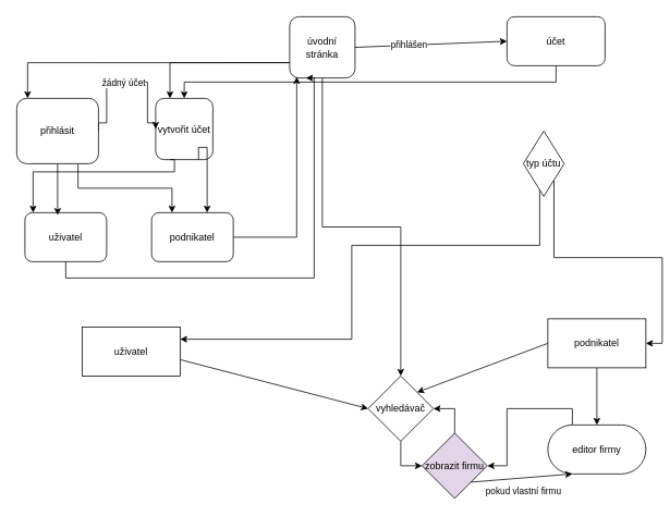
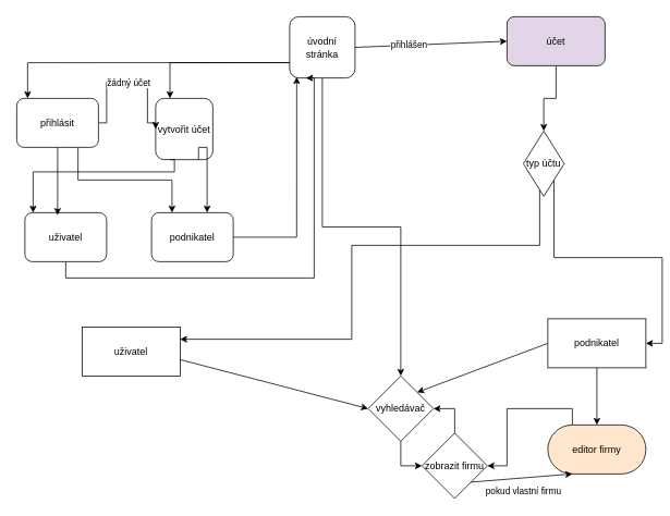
  <mxCell id="0" />
  <mxCell id="1" parent="0" />
  <mxCell id="2" style="edgeStyle=orthogonalEdgeStyle;rounded=0;orthogonalLoop=1;jettySize=auto;html=1;exitX=0;exitY=0.75;exitDx=0;exitDy=0;entryX=0.25;entryY=0;entryDx=0;entryDy=0;" edge="1" parent="1" source="4" target="5"><mxGeometry relative="1" as="geometry" /></mxCell>
  <mxCell id="3" style="edgeStyle=orthogonalEdgeStyle;rounded=0;orthogonalLoop=1;jettySize=auto;html=1;exitX=0.5;exitY=1;exitDx=0;exitDy=0;" edge="1" parent="1" source="4" target="21"><mxGeometry relative="1" as="geometry" /></mxCell>
  <mxCell id="4" value="úvodní stránka" style="rounded=1;whiteSpace=wrap;html=1;" vertex="1" parent="1"><mxGeometry x="354" y="20" width="80" height="75" as="geometry" /></mxCell>
  <mxCell id="5" value="vytvořit účet" style="rounded=1;whiteSpace=wrap;html=1;" vertex="1" parent="1"><mxGeometry x="190" y="120" width="70" height="75" as="geometry" /></mxCell>
  <mxCell id="6" style="edgeStyle=orthogonalEdgeStyle;rounded=0;orthogonalLoop=1;jettySize=auto;html=1;exitX=1;exitY=0.5;exitDx=0;exitDy=0;entryX=0;entryY=0.5;entryDx=0;entryDy=0;" edge="1" parent="1" source="9" target="5"><mxGeometry relative="1" as="geometry"><Array as="points"><mxPoint x="130" y="150" /><mxPoint x="130" y="100" /><mxPoint x="180" y="100" /><mxPoint x="180" y="150" /></Array></mxGeometry></mxCell>
  <mxCell id="7" value="žádný účet" style="edgeLabel;html=1;align=center;verticalAlign=middle;resizable=0;points=[];" vertex="1" connectable="0" parent="6"><mxGeometry x="-0.156" relative="1" as="geometry"><mxPoint x="11" as="offset" /></mxGeometry></mxCell>
  <mxCell id="8" style="edgeStyle=orthogonalEdgeStyle;rounded=0;orthogonalLoop=1;jettySize=auto;html=1;exitX=0.75;exitY=1;exitDx=0;exitDy=0;entryX=0.25;entryY=0;entryDx=0;entryDy=0;" edge="1" parent="1" source="9" target="11"><mxGeometry relative="1" as="geometry" /></mxCell>
- <mxCell id="9" value="přihlásit" style="rounded=1;whiteSpace=wrap;html=1;" vertex="1" parent="1"><mxGeometry x="20" y="120" width="100" height="80" as="geometry" /></mxCell>
+ <mxCell id="9" value="přihlásit" style="rounded=1;whiteSpace=wrap;html=1;" vertex="1" parent="1"><mxGeometry x="20" y="120" width="100" height="60" as="geometry" /></mxCell>
  <mxCell id="10" style="edgeStyle=orthogonalEdgeStyle;rounded=0;orthogonalLoop=1;jettySize=auto;html=1;exitX=0;exitY=0.75;exitDx=0;exitDy=0;entryX=0.133;entryY=0;entryDx=0;entryDy=0;entryPerimeter=0;" edge="1" parent="1" source="4" target="9"><mxGeometry relative="1" as="geometry" /></mxCell>
  <mxCell id="11" value="podnikatel" style="rounded=1;whiteSpace=wrap;html=1;" vertex="1" parent="1"><mxGeometry x="185" y="260" width="100" height="60" as="geometry" /></mxCell>
  <mxCell id="12" style="edgeStyle=orthogonalEdgeStyle;rounded=0;orthogonalLoop=1;jettySize=auto;html=1;entryX=0.25;entryY=1;entryDx=0;entryDy=0;exitX=0.5;exitY=1;exitDx=0;exitDy=0;" edge="1" parent="1" source="13" target="4"><mxGeometry relative="1" as="geometry"><mxPoint x="70" y="340" as="sourcePoint" /><Array as="points"><mxPoint x="80" y="340" /><mxPoint x="384" y="340" /></Array></mxGeometry></mxCell>
  <mxCell id="13" value="uživatel" style="rounded=1;whiteSpace=wrap;html=1;" vertex="1" parent="1"><mxGeometry x="30" y="260" width="100" height="60" as="geometry" /></mxCell>
  <mxCell id="14" style="edgeStyle=orthogonalEdgeStyle;rounded=0;orthogonalLoop=1;jettySize=auto;html=1;exitX=0.5;exitY=1;exitDx=0;exitDy=0;entryX=0.4;entryY=0.05;entryDx=0;entryDy=0;entryPerimeter=0;" edge="1" parent="1" source="9" target="13"><mxGeometry relative="1" as="geometry" /></mxCell>
  <mxCell id="15" style="edgeStyle=orthogonalEdgeStyle;rounded=0;orthogonalLoop=1;jettySize=auto;html=1;exitX=0.25;exitY=1;exitDx=0;exitDy=0;entryX=0.1;entryY=0;entryDx=0;entryDy=0;entryPerimeter=0;" edge="1" parent="1" source="5" target="13"><mxGeometry relative="1" as="geometry"><Array as="points"><mxPoint x="213" y="210" /><mxPoint x="40" y="210" /></Array></mxGeometry></mxCell>
  <mxCell id="16" style="edgeStyle=orthogonalEdgeStyle;rounded=0;orthogonalLoop=1;jettySize=auto;html=1;exitX=0.75;exitY=1;exitDx=0;exitDy=0;entryX=0.68;entryY=0;entryDx=0;entryDy=0;entryPerimeter=0;" edge="1" parent="1" source="5" target="11"><mxGeometry relative="1" as="geometry"><Array as="points"><mxPoint x="253" y="180" /></Array></mxGeometry></mxCell>
  <mxCell id="17" style="edgeStyle=orthogonalEdgeStyle;rounded=0;orthogonalLoop=1;jettySize=auto;html=1;exitX=1;exitY=0.5;exitDx=0;exitDy=0;entryX=0.108;entryY=0.983;entryDx=0;entryDy=0;entryPerimeter=0;" edge="1" parent="1" source="11" target="4"><mxGeometry relative="1" as="geometry" /></mxCell>
  <mxCell id="18" style="edgeStyle=orthogonalEdgeStyle;rounded=0;orthogonalLoop=1;jettySize=auto;html=1;exitX=0.5;exitY=0;exitDx=0;exitDy=0;entryX=1;entryY=0.5;entryDx=0;entryDy=0;" edge="1" parent="1" source="19" target="21"><mxGeometry relative="1" as="geometry"><Array as="points"><mxPoint x="556" y="500" /></Array></mxGeometry></mxCell>
- <mxCell id="19" value="zobrazit firmu" style="rhombus;whiteSpace=wrap;html=1;fillColor=#e1d5e7;" vertex="1" parent="1"><mxGeometry x="516" y="530" width="80" height="80" as="geometry" /></mxCell>
+ <mxCell id="19" value="zobrazit firmu" style="rhombus;whiteSpace=wrap;html=1;" vertex="1" parent="1"><mxGeometry x="516" y="530" width="80" height="80" as="geometry" /></mxCell>
  <mxCell id="20" style="edgeStyle=orthogonalEdgeStyle;rounded=0;orthogonalLoop=1;jettySize=auto;html=1;exitX=0.5;exitY=1;exitDx=0;exitDy=0;entryX=0;entryY=0.5;entryDx=0;entryDy=0;" edge="1" parent="1" source="21" target="19"><mxGeometry relative="1" as="geometry"><Array as="points"><mxPoint x="490" y="570" /></Array></mxGeometry></mxCell>
  <mxCell id="21" value="vyhledávač" style="rhombus;whiteSpace=wrap;html=1;" vertex="1" parent="1"><mxGeometry x="450" y="460" width="80" height="80" as="geometry" /></mxCell>
- <mxCell id="22" style="edgeStyle=orthogonalEdgeStyle;rounded=0;orthogonalLoop=1;jettySize=auto;html=1;exitX=0.5;exitY=1;exitDx=0;exitDy=0;" edge="1" parent="1" source="23" target="5"><mxGeometry relative="1" as="geometry" /></mxCell>
- <mxCell id="23" value="účet" style="rounded=1;whiteSpace=wrap;html=1;" vertex="1" parent="1"><mxGeometry x="620" width="120" height="60" as="geometry" y="20" /></mxCell>
+ <mxCell id="22" style="edgeStyle=orthogonalEdgeStyle;rounded=0;orthogonalLoop=1;jettySize=auto;html=1;exitX=0.5;exitY=1;exitDx=0;exitDy=0;entryX=0.5;entryY=0;entryDx=0;entryDy=0;" edge="1" parent="1" source="23" target="28"><mxGeometry relative="1" as="geometry" /></mxCell>
+ <mxCell id="23" value="účet" style="rounded=1;whiteSpace=wrap;html=1;fillColor=#e1d5e7;" vertex="1" parent="1"><mxGeometry x="620" width="120" height="60" as="geometry" y="20" /></mxCell>
  <mxCell id="24" value="" style="endArrow=classic;html=1;rounded=0;entryX=0;entryY=0.5;entryDx=0;entryDy=0;exitX=1;exitY=0.5;exitDx=0;exitDy=0;" edge="1" parent="1" source="4" target="23"><mxGeometry width="50" height="50" relative="1" as="geometry"><mxPoint x="390" y="320" as="sourcePoint" /><mxPoint x="440" y="270" as="targetPoint" /></mxGeometry></mxCell>
  <mxCell id="25" value="přihlášen" style="edgeLabel;html=1;align=center;verticalAlign=middle;resizable=0;points=[];" vertex="1" connectable="0" parent="24"><mxGeometry x="-0.288" relative="1" as="geometry"><mxPoint as="offset" /></mxGeometry></mxCell>
  <mxCell id="26" style="edgeStyle=orthogonalEdgeStyle;rounded=0;orthogonalLoop=1;jettySize=auto;html=1;exitX=1;exitY=1;exitDx=0;exitDy=0;entryX=1;entryY=0.5;entryDx=0;entryDy=0;" edge="1" parent="1" source="28" target="31"><mxGeometry relative="1" as="geometry"><mxPoint x="700" y="380" as="targetPoint" /></mxGeometry></mxCell>
  <mxCell id="27" style="edgeStyle=orthogonalEdgeStyle;rounded=0;orthogonalLoop=1;jettySize=auto;html=1;exitX=0;exitY=1;exitDx=0;exitDy=0;entryX=1;entryY=0.25;entryDx=0;entryDy=0;" edge="1" parent="1" source="28" target="29"><mxGeometry relative="1" as="geometry"><Array as="points"><mxPoint x="660" y="300" /><mxPoint x="430" y="300" /><mxPoint x="430" y="415" /></Array></mxGeometry></mxCell>
  <mxCell id="28" value="typ účtu" style="rhombus;whiteSpace=wrap;html=1;" vertex="1" parent="1"><mxGeometry x="640" y="160" width="50" height="80" as="geometry" /></mxCell>
  <mxCell id="29" value="uživatel" style="rounded=0;whiteSpace=wrap;html=1;" vertex="1" parent="1"><mxGeometry x="100" y="400" width="120" height="60" as="geometry" /></mxCell>
  <mxCell id="30" style="edgeStyle=orthogonalEdgeStyle;rounded=0;orthogonalLoop=1;jettySize=auto;html=1;exitX=0.5;exitY=1;exitDx=0;exitDy=0;entryX=0.5;entryY=0;entryDx=0;entryDy=0;" edge="1" parent="1" source="31" target="35"><mxGeometry relative="1" as="geometry" /></mxCell>
  <mxCell id="31" value="podnikatel" style="rounded=0;whiteSpace=wrap;html=1;" vertex="1" parent="1"><mxGeometry x="670" y="390" width="120" height="60" as="geometry" /></mxCell>
  <mxCell id="32" value="" style="endArrow=classic;html=1;rounded=0;exitX=1;exitY=0.25;exitDx=0;exitDy=0;entryX=0;entryY=0.5;entryDx=0;entryDy=0;" edge="1" parent="1" target="21"><mxGeometry width="50" height="50" relative="1" as="geometry"><mxPoint x="220" y="440" as="sourcePoint" /><mxPoint x="450" y="525" as="targetPoint" /></mxGeometry></mxCell>
  <mxCell id="33" value="" style="endArrow=classic;html=1;rounded=0;exitX=0;exitY=0.5;exitDx=0;exitDy=0;entryX=1;entryY=0;entryDx=0;entryDy=0;" edge="1" parent="1" source="31" target="21"><mxGeometry width="50" height="50" relative="1" as="geometry"><mxPoint x="390" y="420" as="sourcePoint" /><mxPoint x="440" y="370" as="targetPoint" /></mxGeometry></mxCell>
  <mxCell id="34" style="edgeStyle=orthogonalEdgeStyle;rounded=0;orthogonalLoop=1;jettySize=auto;html=1;exitX=0.25;exitY=0;exitDx=0;exitDy=0;entryX=1;entryY=0.5;entryDx=0;entryDy=0;" edge="1" parent="1" source="35" target="19"><mxGeometry relative="1" as="geometry"><Array as="points"><mxPoint x="700" y="500" /><mxPoint x="620" y="500" /><mxPoint x="620" y="570" /></Array></mxGeometry></mxCell>
- <mxCell id="35" value="editor firmy" style="rounded=1;whiteSpace=wrap;html=1;arcSize=50;" vertex="1" parent="1"><mxGeometry x="670" y="520" width="120" height="60" as="geometry" /></mxCell>
+ <mxCell id="35" value="editor firmy" style="rounded=1;whiteSpace=wrap;html=1;arcSize=50;fillColor=#ffe6cc;" vertex="1" parent="1"><mxGeometry x="670" y="520" width="120" height="60" as="geometry" /></mxCell>
  <mxCell id="36" value="" style="endArrow=classic;html=1;rounded=0;exitX=1;exitY=1;exitDx=0;exitDy=0;entryX=0.25;entryY=1;entryDx=0;entryDy=0;" edge="1" parent="1" source="19" target="35"><mxGeometry width="50" height="50" relative="1" as="geometry"><mxPoint x="390" y="520" as="sourcePoint" /><mxPoint x="440" y="470" as="targetPoint" /></mxGeometry></mxCell>
  <mxCell id="37" value="pokud vlastní firmu" style="edgeLabel;html=1;align=center;verticalAlign=middle;resizable=0;points=[];" vertex="1" connectable="0" parent="36"><mxGeometry x="-0.258" relative="1" as="geometry"><mxPoint x="18" y="14" as="offset" /></mxGeometry></mxCell>
